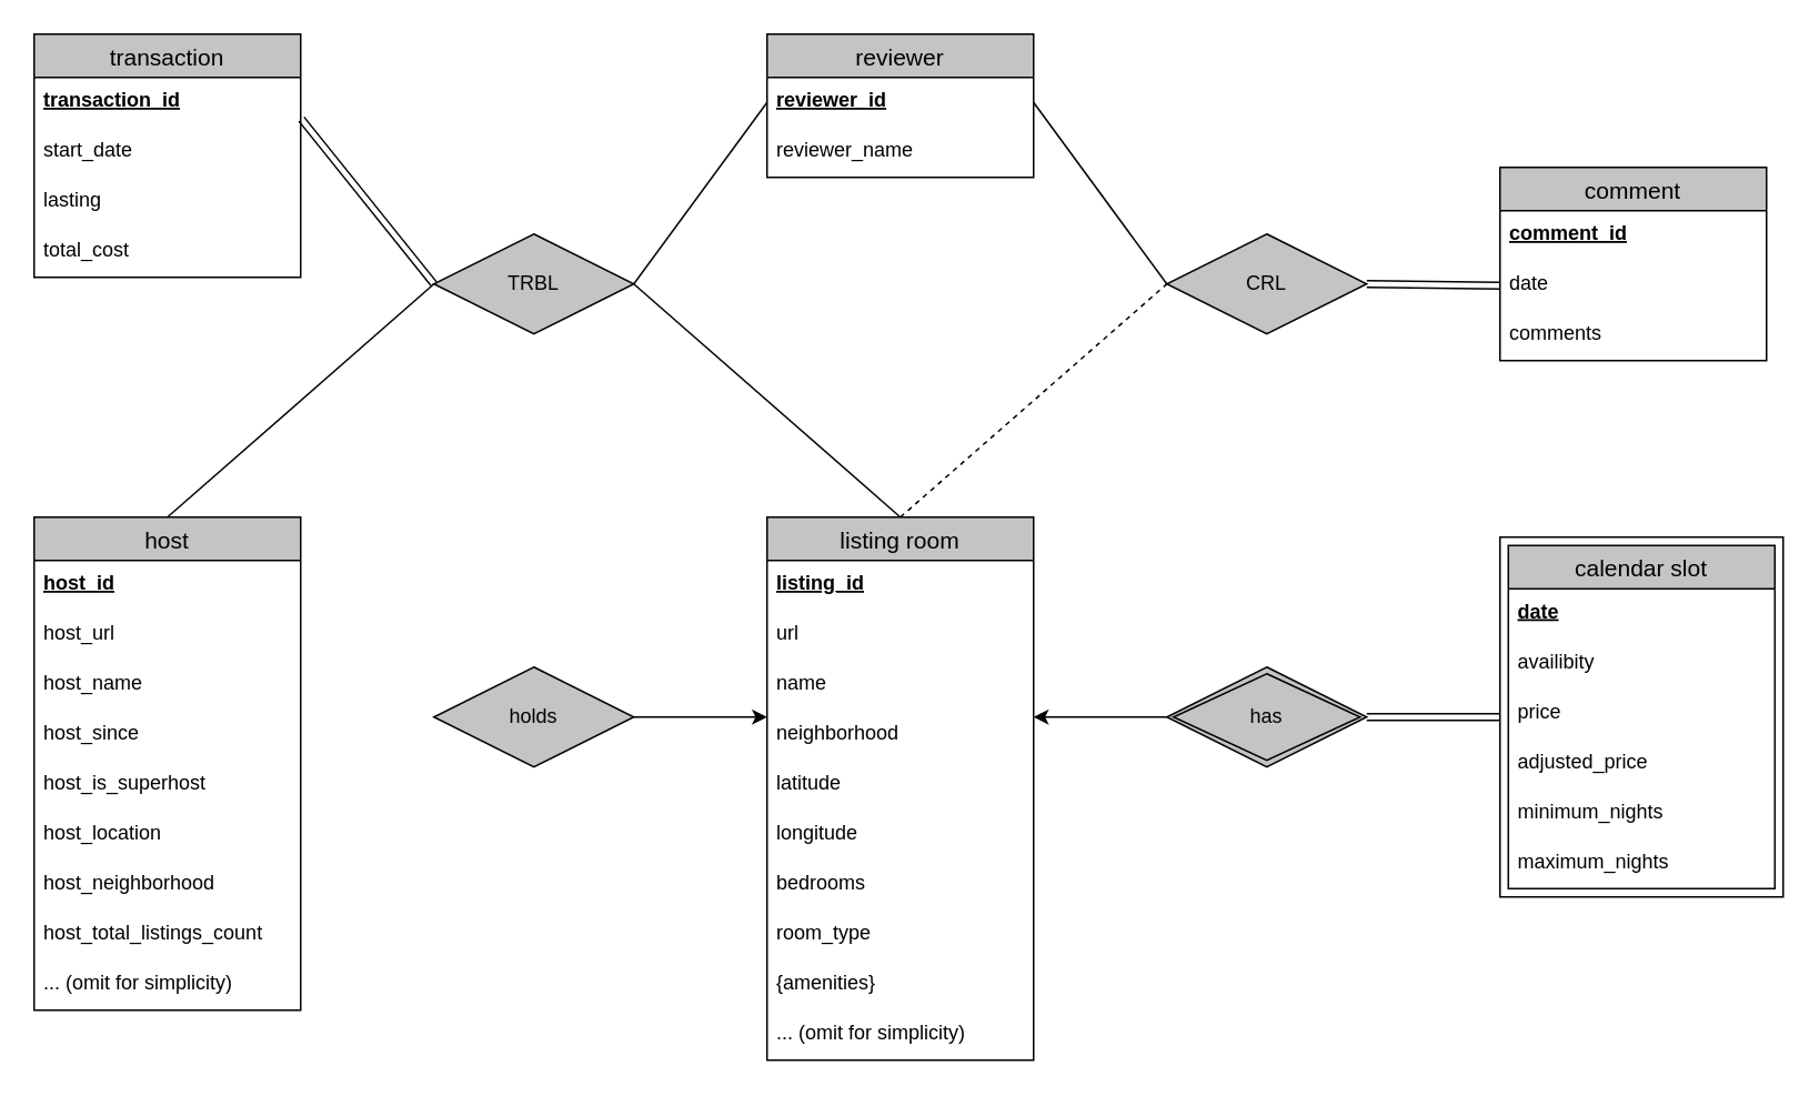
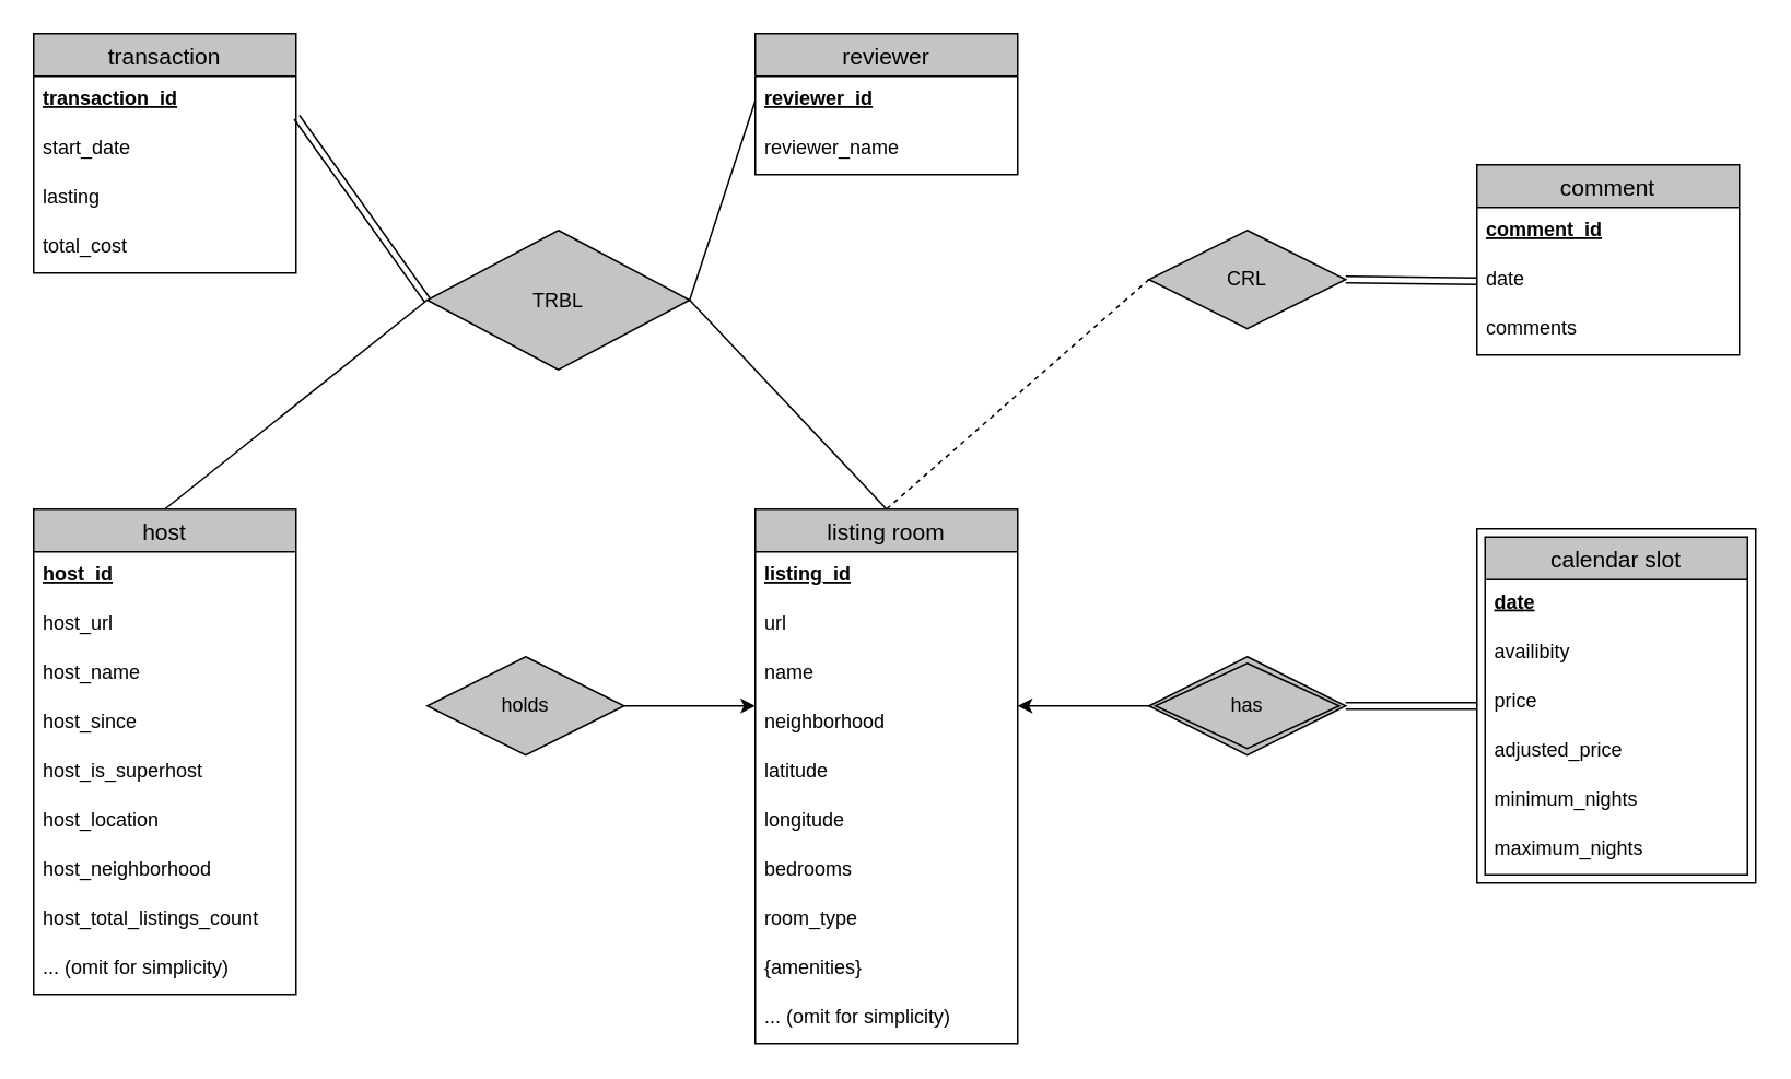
  <mxCell id="0" />
  <mxCell id="1" parent="0" />
  <mxCell id="2" value="listing room" style="swimlane;fontStyle=0;childLayout=stackLayout;horizontal=1;startSize=26;horizontalStack=0;resizeParent=1;resizeParentMax=0;resizeLast=0;collapsible=1;marginBottom=0;align=center;fontSize=14;fillColor=#C4C4C4;strokeColor=#000000;" parent="1" vertex="1"><mxGeometry x="460" y="310" width="160" height="326" as="geometry" /></mxCell>
  <mxCell id="3" value="listing_id" style="text;strokeColor=none;fillColor=none;spacingLeft=4;spacingRight=4;overflow=hidden;rotatable=0;points=[[0,0.5],[1,0.5]];portConstraint=eastwest;fontSize=12;fontStyle=5" parent="2" vertex="1"><mxGeometry y="26" width="160" height="30" as="geometry" /></mxCell>
  <mxCell id="4" value="url" style="text;strokeColor=none;fillColor=none;spacingLeft=4;spacingRight=4;overflow=hidden;rotatable=0;points=[[0,0.5],[1,0.5]];portConstraint=eastwest;fontSize=12;" parent="2" vertex="1"><mxGeometry y="56" width="160" height="30" as="geometry" /></mxCell>
  <mxCell id="5" value="name" style="text;strokeColor=none;fillColor=none;spacingLeft=4;spacingRight=4;overflow=hidden;rotatable=0;points=[[0,0.5],[1,0.5]];portConstraint=eastwest;fontSize=12;" parent="2" vertex="1"><mxGeometry y="86" width="160" height="30" as="geometry" /></mxCell>
  <mxCell id="6" value="neighborhood" style="text;strokeColor=none;fillColor=none;spacingLeft=4;spacingRight=4;overflow=hidden;rotatable=0;points=[[0,0.5],[1,0.5]];portConstraint=eastwest;fontSize=12;" parent="2" vertex="1"><mxGeometry y="116" width="160" height="30" as="geometry" /></mxCell>
  <mxCell id="7" value="latitude" style="text;strokeColor=none;fillColor=none;spacingLeft=4;spacingRight=4;overflow=hidden;rotatable=0;points=[[0,0.5],[1,0.5]];portConstraint=eastwest;fontSize=12;" parent="2" vertex="1"><mxGeometry y="146" width="160" height="30" as="geometry" /></mxCell>
  <mxCell id="8" value="longitude" style="text;strokeColor=none;fillColor=none;spacingLeft=4;spacingRight=4;overflow=hidden;rotatable=0;points=[[0,0.5],[1,0.5]];portConstraint=eastwest;fontSize=12;" parent="2" vertex="1"><mxGeometry y="176" width="160" height="30" as="geometry" /></mxCell>
  <mxCell id="9" value="bedrooms" style="text;strokeColor=none;fillColor=none;spacingLeft=4;spacingRight=4;overflow=hidden;rotatable=0;points=[[0,0.5],[1,0.5]];portConstraint=eastwest;fontSize=12;" parent="2" vertex="1"><mxGeometry y="206" width="160" height="30" as="geometry" /></mxCell>
  <mxCell id="10" value="room_type" style="text;strokeColor=none;fillColor=none;spacingLeft=4;spacingRight=4;overflow=hidden;rotatable=0;points=[[0,0.5],[1,0.5]];portConstraint=eastwest;fontSize=12;" parent="2" vertex="1"><mxGeometry y="236" width="160" height="30" as="geometry" /></mxCell>
  <mxCell id="11" value="{amenities}" style="text;strokeColor=none;fillColor=none;spacingLeft=4;spacingRight=4;overflow=hidden;rotatable=0;points=[[0,0.5],[1,0.5]];portConstraint=eastwest;fontSize=12;" parent="2" vertex="1"><mxGeometry y="266" width="160" height="30" as="geometry" /></mxCell>
  <mxCell id="12" value="... (omit for simplicity)" style="text;strokeColor=none;fillColor=none;spacingLeft=4;spacingRight=4;overflow=hidden;rotatable=0;points=[[0,0.5],[1,0.5]];portConstraint=eastwest;fontSize=12;" parent="2" vertex="1"><mxGeometry y="296" width="160" height="30" as="geometry" /></mxCell>
  <mxCell id="13" value="reviewer" style="swimlane;fontStyle=0;childLayout=stackLayout;horizontal=1;startSize=26;horizontalStack=0;resizeParent=1;resizeParentMax=0;resizeLast=0;collapsible=1;marginBottom=0;align=center;fontSize=14;fillColor=#C4C4C4;strokeColor=#000000;" parent="1" vertex="1"><mxGeometry x="460" y="20" width="160" height="86" as="geometry" /></mxCell>
  <mxCell id="14" value="reviewer_id" style="text;strokeColor=none;fillColor=none;spacingLeft=4;spacingRight=4;overflow=hidden;rotatable=0;points=[[0,0.5],[1,0.5]];portConstraint=eastwest;fontSize=12;fontStyle=5" parent="13" vertex="1"><mxGeometry y="26" width="160" height="30" as="geometry" /></mxCell>
  <mxCell id="15" value="reviewer_name" style="text;strokeColor=none;fillColor=none;spacingLeft=4;spacingRight=4;overflow=hidden;rotatable=0;points=[[0,0.5],[1,0.5]];portConstraint=eastwest;fontSize=12;" parent="13" vertex="1"><mxGeometry y="56" width="160" height="30" as="geometry" /></mxCell>
  <mxCell id="16" value="" style="group" parent="1" vertex="1" connectable="0"><mxGeometry x="900" y="322" width="170" height="216" as="geometry" /></mxCell>
  <mxCell id="17" value="" style="rounded=0;whiteSpace=wrap;html=1;" parent="16" vertex="1"><mxGeometry width="170" height="216" as="geometry" /></mxCell>
  <mxCell id="18" value="calendar slot" style="swimlane;fontStyle=0;childLayout=stackLayout;horizontal=1;startSize=26;horizontalStack=0;resizeParent=1;resizeParentMax=0;resizeLast=0;collapsible=1;marginBottom=0;align=center;fontSize=14;fillColor=#C4C4C4;strokeColor=#000000;" parent="16" vertex="1"><mxGeometry x="5" y="5" width="160" height="206" as="geometry" /></mxCell>
  <mxCell id="19" value="date" style="text;strokeColor=none;fillColor=none;spacingLeft=4;spacingRight=4;overflow=hidden;rotatable=0;points=[[0,0.5],[1,0.5]];portConstraint=eastwest;fontSize=12;fontStyle=5" parent="18" vertex="1"><mxGeometry y="26" width="160" height="30" as="geometry" /></mxCell>
  <mxCell id="20" value="availibity" style="text;strokeColor=none;fillColor=none;spacingLeft=4;spacingRight=4;overflow=hidden;rotatable=0;points=[[0,0.5],[1,0.5]];portConstraint=eastwest;fontSize=12;" parent="18" vertex="1"><mxGeometry y="56" width="160" height="30" as="geometry" /></mxCell>
  <mxCell id="21" value="price" style="text;strokeColor=none;fillColor=none;spacingLeft=4;spacingRight=4;overflow=hidden;rotatable=0;points=[[0,0.5],[1,0.5]];portConstraint=eastwest;fontSize=12;" parent="18" vertex="1"><mxGeometry y="86" width="160" height="30" as="geometry" /></mxCell>
  <mxCell id="22" value="adjusted_price" style="text;strokeColor=none;fillColor=none;spacingLeft=4;spacingRight=4;overflow=hidden;rotatable=0;points=[[0,0.5],[1,0.5]];portConstraint=eastwest;fontSize=12;" parent="18" vertex="1"><mxGeometry y="116" width="160" height="30" as="geometry" /></mxCell>
  <mxCell id="23" value="minimum_nights" style="text;strokeColor=none;fillColor=none;spacingLeft=4;spacingRight=4;overflow=hidden;rotatable=0;points=[[0,0.5],[1,0.5]];portConstraint=eastwest;fontSize=12;" parent="18" vertex="1"><mxGeometry y="146" width="160" height="30" as="geometry" /></mxCell>
  <mxCell id="24" value="maximum_nights" style="text;strokeColor=none;fillColor=none;spacingLeft=4;spacingRight=4;overflow=hidden;rotatable=0;points=[[0,0.5],[1,0.5]];portConstraint=eastwest;fontSize=12;" parent="18" vertex="1"><mxGeometry y="176" width="160" height="30" as="geometry" /></mxCell>
  <mxCell id="25" value="host" style="swimlane;fontStyle=0;childLayout=stackLayout;horizontal=1;startSize=26;horizontalStack=0;resizeParent=1;resizeParentMax=0;resizeLast=0;collapsible=1;marginBottom=0;align=center;fontSize=14;fillColor=#C4C4C4;strokeColor=#000000;" parent="1" vertex="1"><mxGeometry x="20" y="310" width="160" height="296" as="geometry" /></mxCell>
  <mxCell id="26" value="host_id" style="text;strokeColor=none;fillColor=none;spacingLeft=4;spacingRight=4;overflow=hidden;rotatable=0;points=[[0,0.5],[1,0.5]];portConstraint=eastwest;fontSize=12;fontStyle=5" parent="25" vertex="1"><mxGeometry y="26" width="160" height="30" as="geometry" /></mxCell>
  <mxCell id="27" value="host_url" style="text;strokeColor=none;fillColor=none;spacingLeft=4;spacingRight=4;overflow=hidden;rotatable=0;points=[[0,0.5],[1,0.5]];portConstraint=eastwest;fontSize=12;" parent="25" vertex="1"><mxGeometry y="56" width="160" height="30" as="geometry" /></mxCell>
  <mxCell id="28" value="host_name" style="text;strokeColor=none;fillColor=none;spacingLeft=4;spacingRight=4;overflow=hidden;rotatable=0;points=[[0,0.5],[1,0.5]];portConstraint=eastwest;fontSize=12;" parent="25" vertex="1"><mxGeometry y="86" width="160" height="30" as="geometry" /></mxCell>
  <mxCell id="29" value="host_since" style="text;strokeColor=none;fillColor=none;spacingLeft=4;spacingRight=4;overflow=hidden;rotatable=0;points=[[0,0.5],[1,0.5]];portConstraint=eastwest;fontSize=12;" parent="25" vertex="1"><mxGeometry y="116" width="160" height="30" as="geometry" /></mxCell>
  <mxCell id="30" value="host_is_superhost&#10;" style="text;strokeColor=none;fillColor=none;spacingLeft=4;spacingRight=4;overflow=hidden;rotatable=0;points=[[0,0.5],[1,0.5]];portConstraint=eastwest;fontSize=12;" parent="25" vertex="1"><mxGeometry y="146" width="160" height="30" as="geometry" /></mxCell>
  <mxCell id="31" value="host_location" style="text;strokeColor=none;fillColor=none;spacingLeft=4;spacingRight=4;overflow=hidden;rotatable=0;points=[[0,0.5],[1,0.5]];portConstraint=eastwest;fontSize=12;" parent="25" vertex="1"><mxGeometry y="176" width="160" height="30" as="geometry" /></mxCell>
  <mxCell id="32" value="host_neighborhood" style="text;strokeColor=none;fillColor=none;spacingLeft=4;spacingRight=4;overflow=hidden;rotatable=0;points=[[0,0.5],[1,0.5]];portConstraint=eastwest;fontSize=12;" parent="25" vertex="1"><mxGeometry y="206" width="160" height="30" as="geometry" /></mxCell>
  <mxCell id="33" value="host_total_listings_count" style="text;strokeColor=none;fillColor=none;spacingLeft=4;spacingRight=4;overflow=hidden;rotatable=0;points=[[0,0.5],[1,0.5]];portConstraint=eastwest;fontSize=12;" parent="25" vertex="1"><mxGeometry y="236" width="160" height="30" as="geometry" /></mxCell>
  <mxCell id="34" value="... (omit for simplicity)" style="text;strokeColor=none;fillColor=none;spacingLeft=4;spacingRight=4;overflow=hidden;rotatable=0;points=[[0,0.5],[1,0.5]];portConstraint=eastwest;fontSize=12;" parent="25" vertex="1"><mxGeometry y="266" width="160" height="30" as="geometry" /></mxCell>
  <mxCell id="35" style="edgeStyle=orthogonalEdgeStyle;rounded=0;orthogonalLoop=1;jettySize=auto;html=1;exitX=0;exitY=0.5;exitDx=0;exitDy=0;entryX=1;entryY=0.133;entryDx=0;entryDy=0;entryPerimeter=0;" edge="1" parent="1" source="36" target="6"><mxGeometry relative="1" as="geometry" /></mxCell>
  <mxCell id="36" value="has" style="shape=rhombus;double=1;perimeter=rhombusPerimeter;whiteSpace=wrap;html=1;align=center;strokeColor=#000000;fillColor=#C4C4C4;" parent="1" vertex="1"><mxGeometry x="700" y="400" width="120" height="60" as="geometry" /></mxCell>
  <mxCell id="37" value="CRL" style="shape=rhombus;perimeter=rhombusPerimeter;whiteSpace=wrap;html=1;align=center;strokeColor=#000000;fillColor=#C4C4C4;" parent="1" vertex="1"><mxGeometry x="700" y="140" width="120" height="60" as="geometry" /></mxCell>
  <mxCell id="38" value="holds" style="shape=rhombus;perimeter=rhombusPerimeter;whiteSpace=wrap;html=1;align=center;labelBackgroundColor=none;labelBorderColor=none;strokeColor=#000000;fillColor=#C4C4C4;" parent="1" vertex="1"><mxGeometry x="260" y="400" width="120" height="60" as="geometry" /></mxCell>
  <mxCell id="39" value="transaction" style="swimlane;fontStyle=0;childLayout=stackLayout;horizontal=1;startSize=26;horizontalStack=0;resizeParent=1;resizeParentMax=0;resizeLast=0;collapsible=1;marginBottom=0;align=center;fontSize=14;fillColor=#C4C4C4;strokeColor=#000000;" vertex="1" parent="1"><mxGeometry x="20" y="20" width="160" height="146" as="geometry" /></mxCell>
  <mxCell id="40" value="transaction_id" style="text;strokeColor=none;fillColor=none;spacingLeft=4;spacingRight=4;overflow=hidden;rotatable=0;points=[[0,0.5],[1,0.5]];portConstraint=eastwest;fontSize=12;fontStyle=5" vertex="1" parent="39"><mxGeometry y="26" width="160" height="30" as="geometry" /></mxCell>
  <mxCell id="41" value="start_date" style="text;strokeColor=none;fillColor=none;spacingLeft=4;spacingRight=4;overflow=hidden;rotatable=0;points=[[0,0.5],[1,0.5]];portConstraint=eastwest;fontSize=12;" vertex="1" parent="39"><mxGeometry y="56" width="160" height="30" as="geometry" /></mxCell>
  <mxCell id="42" value="lasting" style="text;strokeColor=none;fillColor=none;spacingLeft=4;spacingRight=4;overflow=hidden;rotatable=0;points=[[0,0.5],[1,0.5]];portConstraint=eastwest;fontSize=12;" vertex="1" parent="39"><mxGeometry y="86" width="160" height="30" as="geometry" /></mxCell>
  <mxCell id="43" value="total_cost" style="text;strokeColor=none;fillColor=none;spacingLeft=4;spacingRight=4;overflow=hidden;rotatable=0;points=[[0,0.5],[1,0.5]];portConstraint=eastwest;fontSize=12;" vertex="1" parent="39"><mxGeometry y="116" width="160" height="30" as="geometry" /></mxCell>
  <mxCell id="44" value="" style="shape=link;html=1;rounded=0;exitX=1;exitY=0.5;exitDx=0;exitDy=0;entryX=0;entryY=0.5;entryDx=0;entryDy=0;" edge="1" parent="1" source="36" target="17"><mxGeometry relative="1" as="geometry"><mxPoint x="780" y="450" as="sourcePoint" /><mxPoint x="940" y="450" as="targetPoint" /></mxGeometry></mxCell>
  <mxCell id="45" value="" style="endArrow=classic;html=1;rounded=0;exitX=1;exitY=0.5;exitDx=0;exitDy=0;entryX=0;entryY=0.133;entryDx=0;entryDy=0;entryPerimeter=0;" edge="1" parent="1" source="38" target="6"><mxGeometry width="50" height="50" relative="1" as="geometry"><mxPoint x="250" y="390" as="sourcePoint" /><mxPoint x="300" y="340" as="targetPoint" /></mxGeometry></mxCell>
  <mxCell id="46" value="" style="endArrow=none;html=1;rounded=0;exitX=0.5;exitY=0;exitDx=0;exitDy=0;entryX=0;entryY=0.5;entryDx=0;entryDy=0;dashed=1;" edge="1" parent="1" source="2" target="37"><mxGeometry width="50" height="50" relative="1" as="geometry"><mxPoint x="580" y="250" as="sourcePoint" /><mxPoint x="630" y="200" as="targetPoint" /></mxGeometry></mxCell>
- <mxCell id="47" value="TRBL" style="shape=rhombus;perimeter=rhombusPerimeter;whiteSpace=wrap;html=1;align=center;labelBackgroundColor=none;labelBorderColor=none;strokeColor=#000000;fillColor=#C4C4C4;" vertex="1" parent="1"><mxGeometry x="260" y="140" width="120" height="60" as="geometry" /></mxCell>
+ <mxCell id="47" value="TRBL" style="shape=rhombus;perimeter=rhombusPerimeter;whiteSpace=wrap;html=1;align=center;labelBackgroundColor=none;labelBorderColor=none;strokeColor=#000000;fillColor=#C4C4C4;" vertex="1" parent="1"><mxGeometry x="260" y="140" width="160" height="85" as="geometry" /></mxCell>
  <mxCell id="48" value="" style="shape=link;html=1;rounded=0;exitX=0;exitY=0.5;exitDx=0;exitDy=0;entryX=1.003;entryY=0.833;entryDx=0;entryDy=0;entryPerimeter=0;" edge="1" parent="1" source="47" target="40"><mxGeometry relative="1" as="geometry"><mxPoint x="400" y="166" as="sourcePoint" /><mxPoint x="480" y="166" as="targetPoint" /></mxGeometry></mxCell>
  <mxCell id="49" value="" style="endArrow=none;html=1;rounded=0;entryX=1;entryY=0.5;entryDx=0;entryDy=0;exitX=0;exitY=0.5;exitDx=0;exitDy=0;" edge="1" parent="1" source="14" target="47"><mxGeometry width="50" height="50" relative="1" as="geometry"><mxPoint x="270" y="200" as="sourcePoint" /><mxPoint x="320" y="150" as="targetPoint" /></mxGeometry></mxCell>
  <mxCell id="50" value="" style="endArrow=none;html=1;rounded=0;entryX=0;entryY=0.5;entryDx=0;entryDy=0;exitX=0.5;exitY=0;exitDx=0;exitDy=0;" edge="1" parent="1" source="25" target="47"><mxGeometry width="50" height="50" relative="1" as="geometry"><mxPoint x="260" y="280" as="sourcePoint" /><mxPoint x="310" y="230" as="targetPoint" /></mxGeometry></mxCell>
  <mxCell id="51" value="" style="endArrow=none;html=1;rounded=0;entryX=1;entryY=0.5;entryDx=0;entryDy=0;" edge="1" parent="1" target="47"><mxGeometry width="50" height="50" relative="1" as="geometry"><mxPoint x="540" y="310" as="sourcePoint" /><mxPoint x="310" y="240" as="targetPoint" /></mxGeometry></mxCell>
  <mxCell id="52" value="comment" style="swimlane;fontStyle=0;childLayout=stackLayout;horizontal=1;startSize=26;horizontalStack=0;resizeParent=1;resizeParentMax=0;resizeLast=0;collapsible=1;marginBottom=0;align=center;fontSize=14;fillColor=#C4C4C4;strokeColor=#000000;" vertex="1" parent="1"><mxGeometry x="900" y="100" width="160" height="116" as="geometry" /></mxCell>
  <mxCell id="53" value="comment_id" style="text;strokeColor=none;fillColor=none;spacingLeft=4;spacingRight=4;overflow=hidden;rotatable=0;points=[[0,0.5],[1,0.5]];portConstraint=eastwest;fontSize=12;fontStyle=5" vertex="1" parent="52"><mxGeometry y="26" width="160" height="30" as="geometry" /></mxCell>
  <mxCell id="54" value="date" style="text;strokeColor=none;fillColor=none;spacingLeft=4;spacingRight=4;overflow=hidden;rotatable=0;points=[[0,0.5],[1,0.5]];portConstraint=eastwest;fontSize=12;" vertex="1" parent="52"><mxGeometry y="56" width="160" height="30" as="geometry" /></mxCell>
  <mxCell id="55" value="comments" style="text;strokeColor=none;fillColor=none;spacingLeft=4;spacingRight=4;overflow=hidden;rotatable=0;points=[[0,0.5],[1,0.5]];portConstraint=eastwest;fontSize=12;" vertex="1" parent="52"><mxGeometry y="86" width="160" height="30" as="geometry" /></mxCell>
- <mxCell id="56" value="" style="endArrow=none;html=1;rounded=0;exitX=0;exitY=0.5;exitDx=0;exitDy=0;entryX=1;entryY=0.5;entryDx=0;entryDy=0;" edge="1" parent="1" source="37" target="14"><mxGeometry width="50" height="50" relative="1" as="geometry"><mxPoint x="550" y="320" as="sourcePoint" /><mxPoint x="710" y="220" as="targetPoint" /></mxGeometry></mxCell>
  <mxCell id="57" value="" style="shape=link;html=1;rounded=0;entryX=0;entryY=0.5;entryDx=0;entryDy=0;exitX=1;exitY=0.5;exitDx=0;exitDy=0;" edge="1" parent="1" source="37" target="54"><mxGeometry relative="1" as="geometry"><mxPoint x="769.52" y="136" as="sourcePoint" /><mxPoint x="690" y="36.99" as="targetPoint" /></mxGeometry></mxCell>
